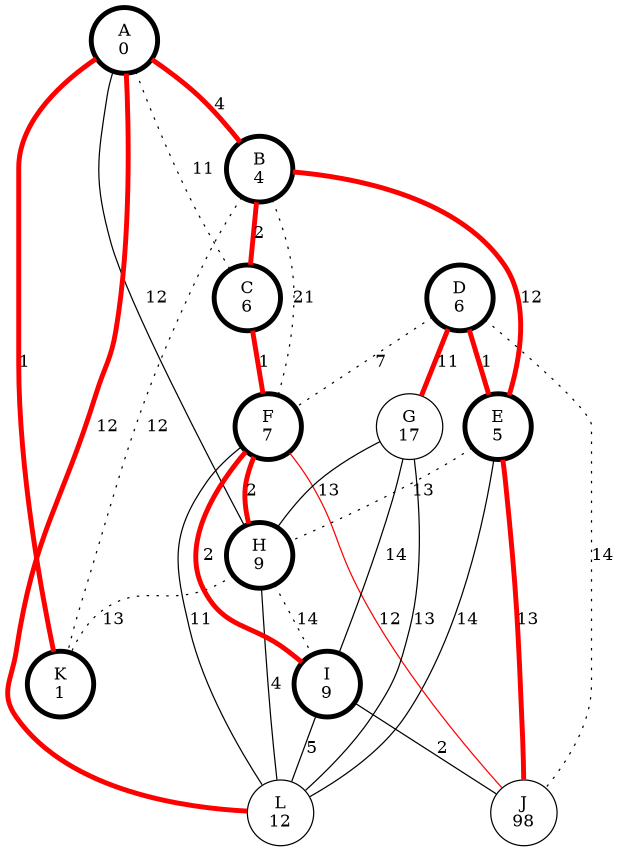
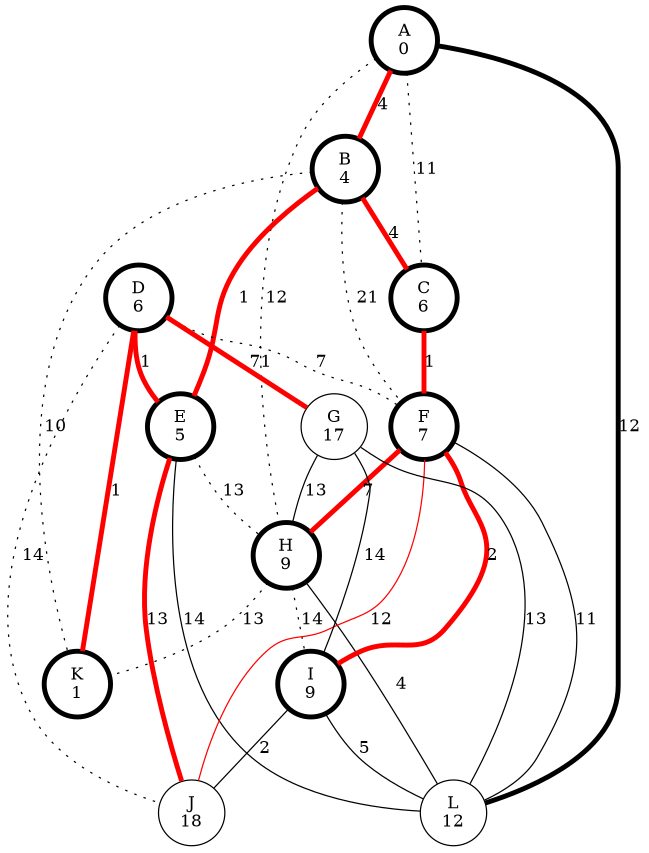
  graph {
    node [penwidth=4]
    n1 [label="A\n0"]
    n2 [label="B\n4"]
    n3 [label="C\n6"]
    n4 [label="H\n9"]
    n5 [label="K\n1"]
    n6 [label="L\n12" penwidth=""]
    n7 [label="E\n5"]
    n8 [label="F\n7"]
    n9 [label="I\n9"]
-   n10 [label="J\n98" penwidth=""]
+   n10 [label="J\n18" penwidth=""]
    n11 [label="D\n6"]
    n12 [label="G\n17" penwidth=""]
    n1 -- n2 [color=red label=4 penwidth=4]
    n1 -- n3 [label=11 style=dotted]
-   n1 -- n4 [label=12 style=solid]
-   n1 -- n5 [color=red label=1 penwidth=4]
-   n1 -- n6 [color=red label=12 penwidth=4]
-   n2 -- n3 [color=red label=2 penwidth=4]
-   n2 -- n5 [label=12 style=dotted]
-   n2 -- n7 [color=red label=12 penwidth=4]
+   n1 -- n4 [label=12 style=dotted]
+   n11 -- n5 [color=red label=1 penwidth=4]
+   n1 -- n6 [color=black label=12 penwidth=4]
+   n2 -- n3 [color=red label=4 penwidth=4]
+   n2 -- n5 [label=10 style=dotted]
+   n2 -- n7 [color=red label=1 penwidth=4]
    n2 -- n8 [label=21 style=dotted]
    n3 -- n8 [color=red label=1 penwidth=4]
    n4 -- n5 [label=13 style=dotted]
    n4 -- n6 [label=4]
    n4 -- n9 [label=14 style=dotted]
    n7 -- n4 [label=13 style=dotted]
    n7 -- n6 [label=14]
    n7 -- n10 [color=red label=13 penwidth=4]
-   n8 -- n4 [color=red label=2 penwidth=4]
+   n8 -- n4 [color=red label=7 penwidth=4]
    n8 -- n6 [label=11]
    n8 -- n9 [color=red label=2 penwidth=4]
    n8 -- n10 [color=red label=12]
    n9 -- n6 [label=5]
    n9 -- n10 [label=2]
    n11 -- n7 [color=red label=1 penwidth=4]
    n11 -- n8 [label=7 style=dotted]
    n11 -- n10 [label=14 style=dotted]
-   n11 -- n12 [color=red label=11 penwidth=4]
+   n11 -- n12 [color=red label=71 penwidth=4]
    n12 -- n4 [label=13]
    n12 -- n6 [label=13]
    n12 -- n9 [label=14]
  }
